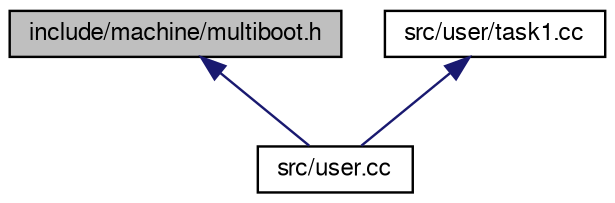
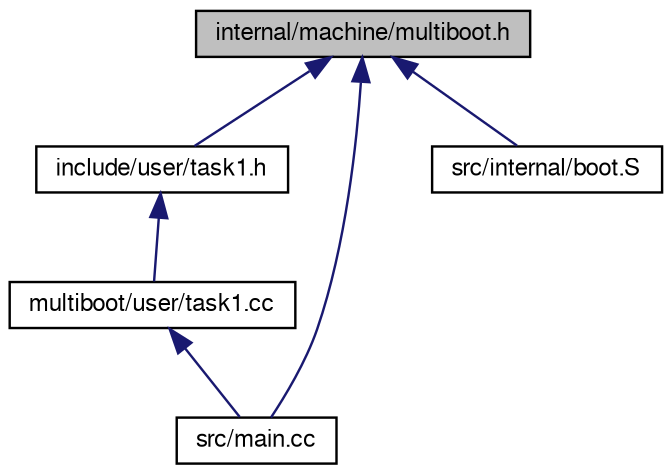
  digraph {
    node [color=black fontname=FreeSans fontsize=10 shape=record]
    edge [color=midnightblue dir=back fontname=FreeSans fontsize=10 labelfontname=FreeSans labelfontsize=10 style=solid]
-   n1 [fillcolor=grey75 fontcolor=black height=0.2 label="include/machine/multiboot.h" style=filled width=0.4]
-   n3 [height=0.2 label="src/user.cc" width=0.4]
-   n5 [height=0.2 label="src/user/task1.cc" width=0.4]
+   n1 [fillcolor=grey75 fontcolor=black height=0.2 label="internal/machine/multiboot.h" style=filled width=0.4]
+   n2 [height=0.2 label="include/user/task1.h" width=0.4]
+   n3 [height=0.2 label="src/main.cc" width=0.4]
+   n4 [height=0.2 label="src/internal/boot.S" width=0.4]
+   n5 [height=0.2 label="multiboot/user/task1.cc" width=0.4]
+   n1 -> n2
    n1 -> n3
+   n1 -> n4
+   n2 -> n5
    n5 -> n3
  }
